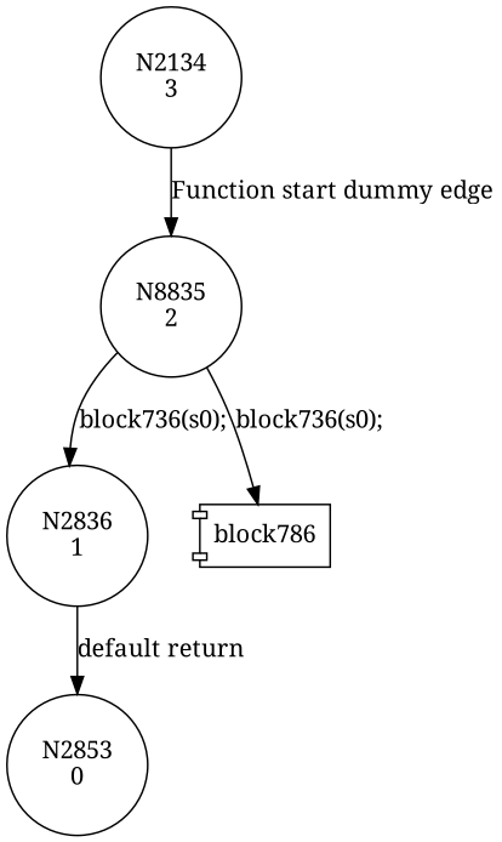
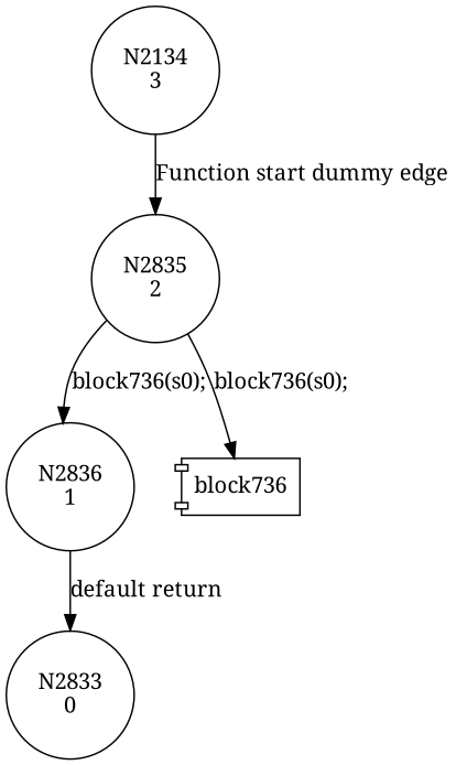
  digraph {
    fontname="Noto Serif"
    node [fontname="Noto Serif" shape=circle]
    edge [fontname="Noto Serif"]
    n1 [label="N2134\n3"]
-   n2 [label="N8835\n2"]
+   n2 [label="N2835\n2"]
    n3 [label="N2836\n1"]
-   n4 [label=block786 shape=component]
-   n5 [label="N2853\n0"]
+   n4 [label=block736 shape=component]
+   n5 [label="N2833\n0"]
    n1 -> n2 [label="Function start dummy edge"]
    n2 -> n3 [label="block736(s0);"]
    n2 -> n4 [label="block736(s0);"]
    n3 -> n5 [label="default return"]
  }
